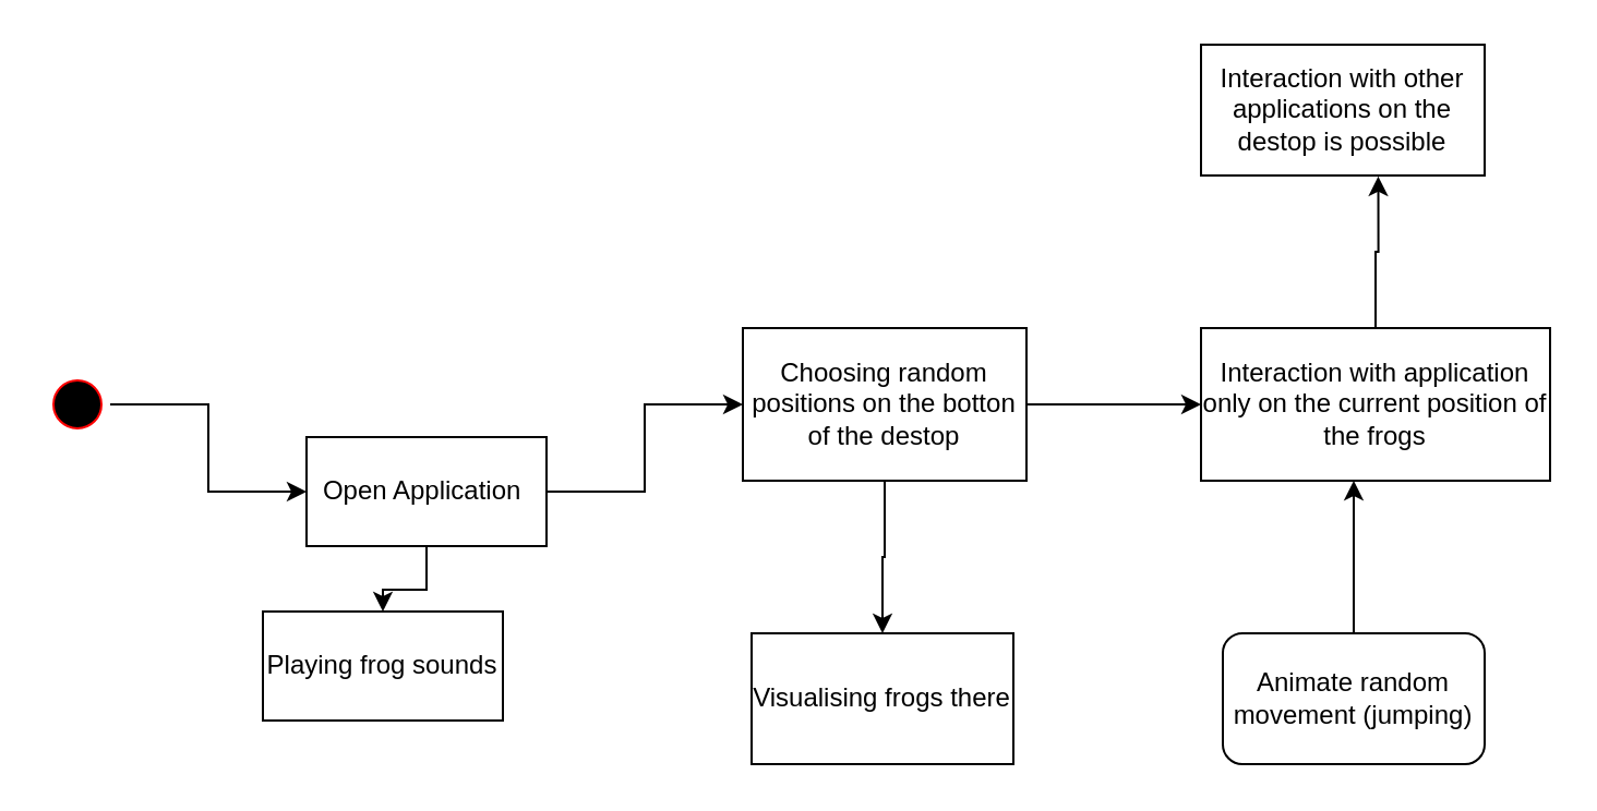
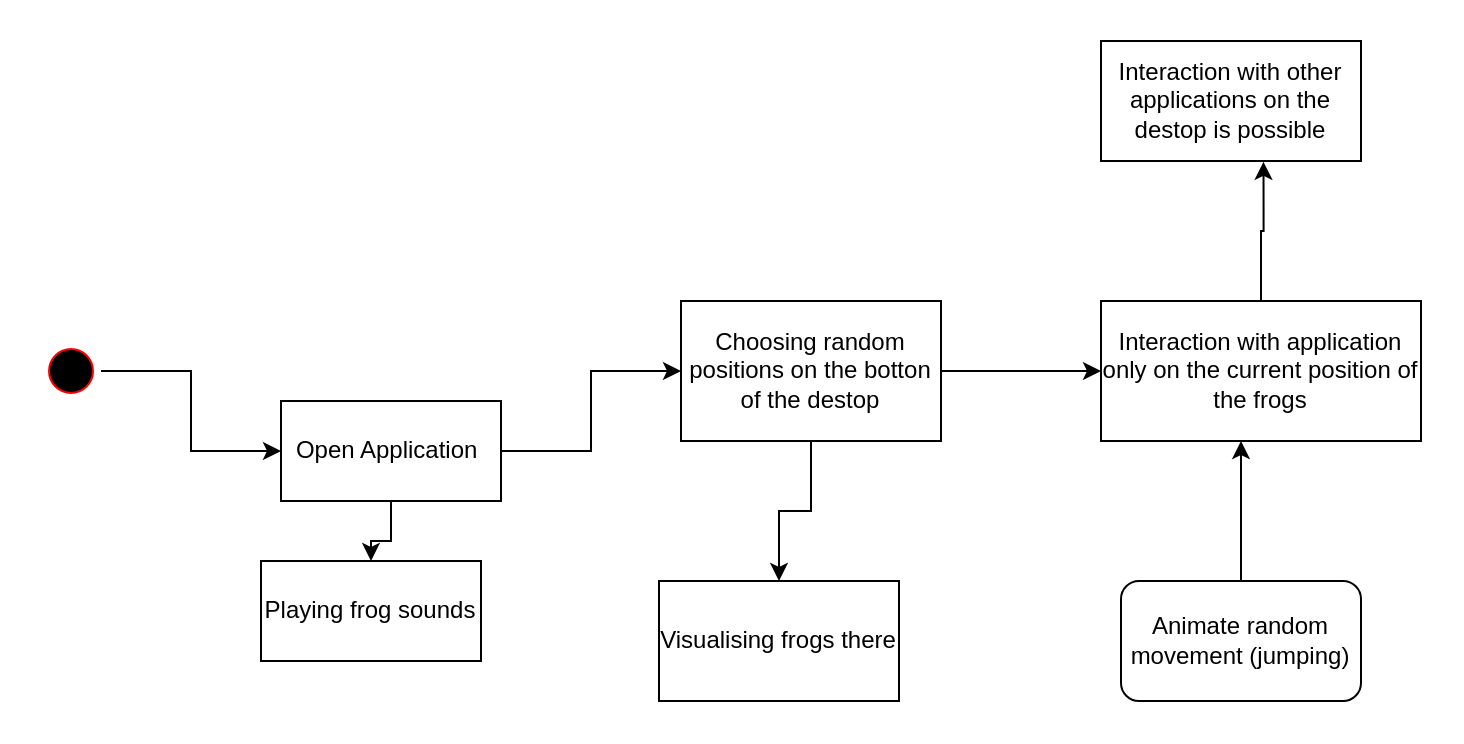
  <mxCell id="0" />
  <mxCell id="1" parent="0" />
  <mxCell id="2" style="edgeStyle=orthogonalEdgeStyle;rounded=0;orthogonalLoop=1;jettySize=auto;html=1;entryX=0;entryY=0.5;entryDx=0;entryDy=0;" edge="1" parent="1" source="4" target="9"><mxGeometry relative="1" as="geometry" /></mxCell>
  <mxCell id="3" style="edgeStyle=orthogonalEdgeStyle;rounded=0;orthogonalLoop=1;jettySize=auto;html=1;entryX=0.5;entryY=0;entryDx=0;entryDy=0;" edge="1" parent="1" source="4" target="14"><mxGeometry relative="1" as="geometry" /></mxCell>
  <mxCell id="4" value="Open Application&amp;nbsp;" style="html=1;whiteSpace=wrap;" vertex="1" parent="1"><mxGeometry x="140" y="200" width="110" height="50" as="geometry" /></mxCell>
  <mxCell id="5" style="edgeStyle=orthogonalEdgeStyle;rounded=0;orthogonalLoop=1;jettySize=auto;html=1;entryX=0;entryY=0.5;entryDx=0;entryDy=0;" edge="1" parent="1" source="6" target="4"><mxGeometry relative="1" as="geometry" /></mxCell>
  <mxCell id="6" value="" style="ellipse;html=1;shape=startState;fillColor=#000000;strokeColor=#ff0000;" vertex="1" parent="1"><mxGeometry x="20" y="170" width="30" height="30" as="geometry" /></mxCell>
  <mxCell id="7" style="edgeStyle=orthogonalEdgeStyle;rounded=0;orthogonalLoop=1;jettySize=auto;html=1;entryX=0.5;entryY=0;entryDx=0;entryDy=0;" edge="1" parent="1" source="9" target="10"><mxGeometry relative="1" as="geometry" /></mxCell>
  <mxCell id="8" style="edgeStyle=orthogonalEdgeStyle;rounded=0;orthogonalLoop=1;jettySize=auto;html=1;entryX=0;entryY=0.5;entryDx=0;entryDy=0;" edge="1" parent="1" source="9" target="13"><mxGeometry relative="1" as="geometry" /></mxCell>
  <mxCell id="9" value="Choosing random positions on the botton of the destop" style="html=1;whiteSpace=wrap;" vertex="1" parent="1"><mxGeometry x="340" y="150" width="130" height="70" as="geometry" /></mxCell>
- <mxCell id="10" value="Visualising frogs there" style="html=1;whiteSpace=wrap;" vertex="1" parent="1"><mxGeometry x="344" y="290" width="120" height="60" as="geometry" /></mxCell>
+ <mxCell id="10" value="Visualising frogs there" style="html=1;whiteSpace=wrap;" vertex="1" parent="1"><mxGeometry x="329" y="290" width="120" height="60" as="geometry" /></mxCell>
  <mxCell id="11" style="edgeStyle=orthogonalEdgeStyle;rounded=0;orthogonalLoop=1;jettySize=auto;html=1;" edge="1" parent="1" source="12" target="13"><mxGeometry relative="1" as="geometry"><mxPoint x="585" y="230" as="targetPoint" /><Array as="points"><mxPoint x="620" y="260" /><mxPoint x="620" y="260" /></Array></mxGeometry></mxCell>
  <mxCell id="12" value="Animate random movement (jumping)" style="html=1;whiteSpace=wrap;rounded=1;" vertex="1" parent="1"><mxGeometry x="560" y="290" width="120" height="60" as="geometry" /></mxCell>
  <mxCell id="13" value="Interaction with application only on the current position of the frogs" style="html=1;whiteSpace=wrap;" vertex="1" parent="1"><mxGeometry x="550" y="150" width="160" height="70" as="geometry" /></mxCell>
- <mxCell id="14" value="Playing frog sounds" style="html=1;whiteSpace=wrap;" vertex="1" parent="1"><mxGeometry x="120" y="280" width="110" height="50" as="geometry" /></mxCell>
+ <mxCell id="14" value="Playing frog sounds" style="html=1;whiteSpace=wrap;" vertex="1" parent="1"><mxGeometry x="130" y="280" width="110" height="50" as="geometry" /></mxCell>
  <mxCell id="15" value="Interaction with other applications on the destop is possible" style="html=1;whiteSpace=wrap;" vertex="1" parent="1"><mxGeometry x="550" y="20" width="130" height="60" as="geometry" /></mxCell>
  <mxCell id="16" style="edgeStyle=orthogonalEdgeStyle;rounded=0;orthogonalLoop=1;jettySize=auto;html=1;entryX=0.625;entryY=1.007;entryDx=0;entryDy=0;entryPerimeter=0;" edge="1" parent="1" source="13" target="15"><mxGeometry relative="1" as="geometry" /></mxCell>
